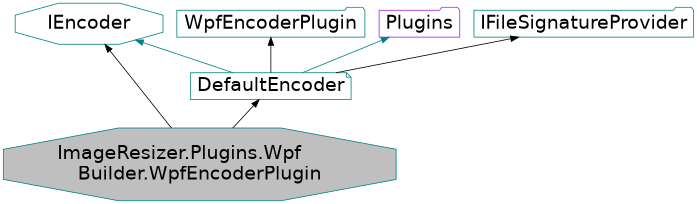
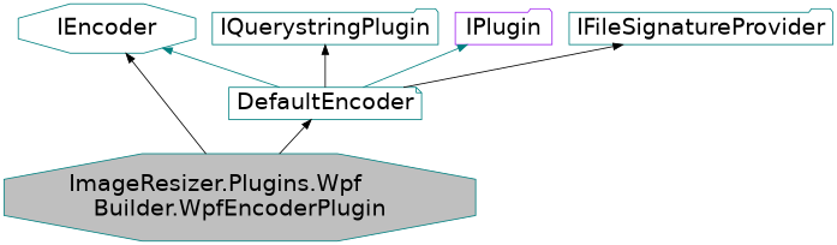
  digraph {
    node [color=teal fillcolor=white fontname=Helvetica fontsize=24 shape=folder style=filled]
    edge [color=black dir=back fontname=Helvetica fontsize=24 labelfontname=Helvetica labelfontsize=24 style=solid]
    n1 [fillcolor=grey75 fontcolor=black height=0.2 label="ImageResizer.Plugins.Wpf\lBuilder.WpfEncoderPlugin" shape=octagon width=0.4]
    n2 [height=0.2 label=DefaultEncoder shape=note width=0.4]
    n3 [height=0.2 label=IEncoder shape=octagon width=0.4]
-   n4 [height=0.2 label=WpfEncoderPlugin width=0.4]
-   n5 [color=purple height=0.2 label=Plugins width=0.4]
+   n4 [height=0.2 label=IQuerystringPlugin width=0.4]
+   n5 [color=purple height=0.2 label=IPlugin width=0.4]
    n6 [height=0.2 label=IFileSignatureProvider width=0.4]
    n2 -> n1
    n3 -> n1
    n3 -> n2 [color=teal]
    n4 -> n2
    n5 -> n2 [color=teal]
    n6 -> n2
  }
